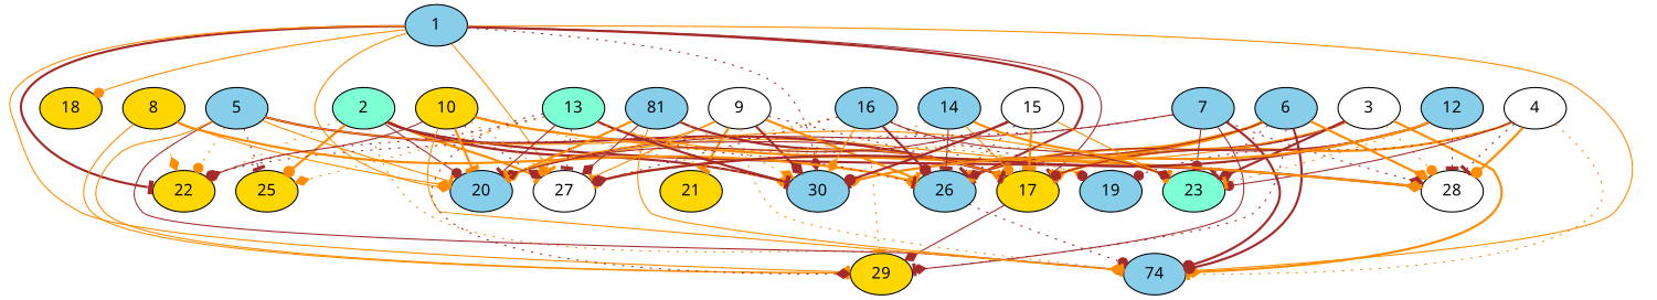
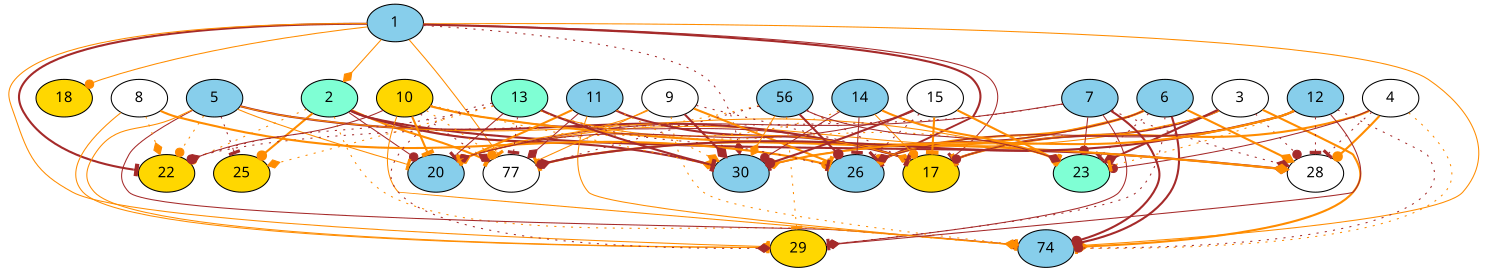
  digraph {
    fontname="Noto Sans"
    node [alpha=0.09 fillcolor=skyblue fontname="Noto Sans" style=filled]
    edge [arrowhead=tee color=darkorange fontname="Noto Sans" style=solid]
    1 [alpha=0.03]
    17 [alpha=0.12 fillcolor=gold]
    18 [fillcolor=gold]
    20 [alpha=0.14]
    22 [alpha=0.10 fillcolor=gold]
    n6 [alpha=0.13 label=74]
    26 [alpha=0.19]
-   27 [alpha=0.02 fillcolor=white]
+   27 [alpha=0.02 fillcolor=white label=77]
    29 [alpha=0.19 fillcolor=gold]
    30 [alpha=0.10]
    2 [alpha=0.02 fillcolor=aquamarine]
    25 [alpha=0.07 fillcolor=gold]
    28 [alpha=0.05 fillcolor=white]
    3 [alpha=0.01 fillcolor=white]
    23 [alpha=0.12 fillcolor=aquamarine]
    4 [fillcolor=white]
-   19 [alpha=0.13]
    5 [alpha=0.10]
    6 [alpha=0.04]
    7 [alpha=0.17]
-   8 [alpha=0.16 fillcolor=gold]
+   8 [alpha=0.16 fillcolor=white]
    9 [alpha=0.14 fillcolor=white]
-   21 [alpha=0.13 fillcolor=gold]
    10 [alpha=0.02 fillcolor=gold]
-   11 [label=81]
+   11
    12 [alpha=0.06]
    13 [alpha=0.18 fillcolor=aquamarine]
    14 [alpha=0.14]
    15 [alpha=0.20 fillcolor=white]
-   16 [alpha=0.04]
+   16 [alpha=0.04 label=56]
    1 -> 17 [color=brown]
    1 -> 18 [arrowhead=dot]
-   1 -> 20 [arrowhead=diamond]
+   1 -> 2 [arrowhead=diamond]
    1 -> 22 [color=brown style=bold]
    1 -> n6 [arrowhead=dot]
    1 -> 26 [color=brown style=bold]
    1 -> 27
    1 -> 29
    1 -> 30 [arrowhead=diamond color=brown style=dotted]
    2 -> 20 [arrowhead=dot color=brown]
    2 -> 22 [arrowhead=dot style=dotted]
    2 -> n6 [arrowhead=dot style=dotted]
    2 -> 26 [arrowhead=dot]
    2 -> 27 [style=bold]
    2 -> 30 [color=brown style=bold]
    2 -> 25 [arrowhead=dot style=bold]
    2 -> 28 [arrowhead=diamond color=brown style=bold]
    3 -> 17 [color=brown style=bold]
    3 -> 20 [arrowhead=diamond]
    3 -> n6 [arrowhead=diamond style=bold]
    3 -> 26 [style=dotted]
-   3 -> 28 [arrowhead=dot style=dotted]
+   3 -> 28 [arrowhead=dot color=brown style=dotted]
    3 -> 23 [arrowhead=diamond color=brown style=bold]
    4 -> 17 [style=bold]
    4 -> n6 [style=dotted]
    4 -> 28 [color=brown style=dotted]
    4 -> 28 [arrowhead=dot style=bold]
    4 -> 23 [arrowhead=dot color=brown]
-   4 -> 19 [arrowhead=dot color=brown style=dotted]
    5 -> 17 [color=brown style=bold]
    5 -> 20
    5 -> 22 [arrowhead=dot style=dotted]
    5 -> n6 [arrowhead=dot color=brown]
    5 -> 29
    5 -> 25 [color=brown style=dotted]
    5 -> 23
-   6 -> 17 [arrowhead=diamond style=bold]
    6 -> n6 [arrowhead=dot color=brown style=bold]
    6 -> 26 [arrowhead=dot style=bold]
    6 -> 27 [style=bold]
    6 -> 29 [arrowhead=diamond color=brown style=dotted]
    6 -> 30 [color=brown]
    6 -> 28 [arrowhead=diamond style=bold]
    6 -> 23 [color=brown style=dotted]
    7 -> 20 [color=brown]
    7 -> 22 [arrowhead=dot color=brown style=dotted]
    7 -> n6 [arrowhead=dot color=brown style=bold]
    7 -> 29 [color=brown]
    7 -> 28 [arrowhead=diamond color=brown style=dotted]
    7 -> 23 [arrowhead=dot color=brown]
-   8 -> 20 [arrowhead=diamond]
    8 -> 22 [arrowhead=diamond style=dotted]
    8 -> 26 [style=bold]
    8 -> 29 [arrowhead=dot]
    9 -> 17 [color=brown style=dotted]
    9 -> 20
    9 -> n6 [arrowhead=diamond style=dotted]
    9 -> 26 [style=bold]
    9 -> 27
    9 -> 30 [arrowhead=diamond color=brown style=bold]
-   9 -> 21 [style=bold]
    10 -> 17 [color=brown]
    10 -> 20 [style=bold]
    10 -> 22 [arrowhead=dot color=brown]
    10 -> n6
    10 -> 27 [arrowhead=diamond color=brown style=dotted]
    10 -> 27 [arrowhead=dot style=dotted]
    10 -> 30 [arrowhead=diamond style=dotted]
    10 -> 28 [arrowhead=diamond style=bold]
    11 -> 17 [color=brown style=bold]
    11 -> 20 [arrowhead=diamond style=bold]
    11 -> n6 [arrowhead=diamond]
    11 -> 27 [arrowhead=diamond color=brown]
    11 -> 30 [arrowhead=diamond style=dotted]
    12 -> 17 [arrowhead=dot color=brown]
-   26 -> n6 [arrowhead=dot color=brown style=dotted]
+   12 -> n6 [arrowhead=dot color=brown style=dotted]
    12 -> 26 [arrowhead=diamond color=brown]
    12 -> 27 [arrowhead=diamond color=brown style=bold]
-   17 -> 29 [arrowhead=diamond color=brown]
+   12 -> 29 [arrowhead=diamond color=brown]
    12 -> 30 [arrowhead=diamond style=bold]
    12 -> 28 [color=brown style=dotted]
    12 -> 23 [style=dotted]
    13 -> 17 [arrowhead=diamond]
    13 -> 20 [color=brown]
    13 -> 22 [arrowhead=diamond color=brown style=dotted]
    13 -> 26 [color=brown style=dotted]
    13 -> 27 [color=brown style=dotted]
    13 -> 29 [arrowhead=diamond color=brown style=dotted]
    13 -> 30 [color=brown style=bold]
    13 -> 25 [arrowhead=diamond style=dotted]
    13 -> 23 [style=dotted]
-   13 -> 19 [arrowhead=diamond style=dotted]
    14 -> 17 [arrowhead=dot]
    14 -> 20 [arrowhead=dot style=dotted]
    14 -> 26 [color=brown]
+   14 -> 30 [arrowhead=dot color=brown]
    14 -> 23 [style=bold]
    15 -> 17 [style=bold]
    15 -> 20 [arrowhead=diamond color=brown]
    15 -> 26 [color=brown style=dotted]
    15 -> 30 [arrowhead=dot color=brown style=bold]
-   15 -> 23 [arrowhead=dot]
+   15 -> 23 [arrowhead=dot style=bold]
    16 -> 17 [color=brown style=dotted]
    16 -> 20 [style=dotted]
    16 -> 26 [arrowhead=dot color=brown style=bold]
    16 -> 27 [arrowhead=dot color=brown style=dotted]
    16 -> 29 [style=dotted]
    16 -> 30 [arrowhead=diamond]
    16 -> 23 [arrowhead=diamond color=brown]
-   16 -> 19 [arrowhead=dot color=brown style=dotted]
  }
